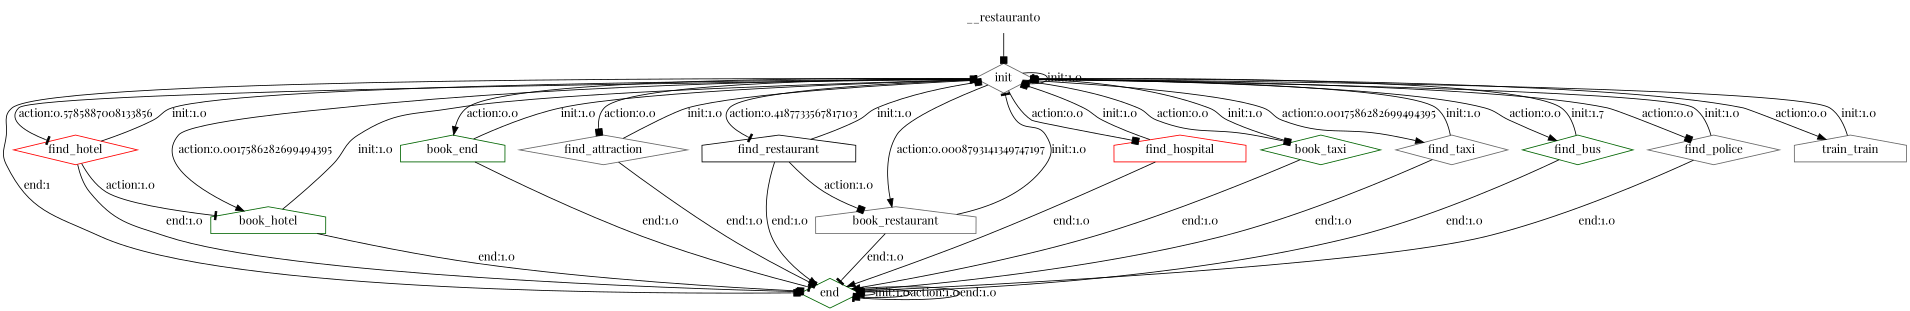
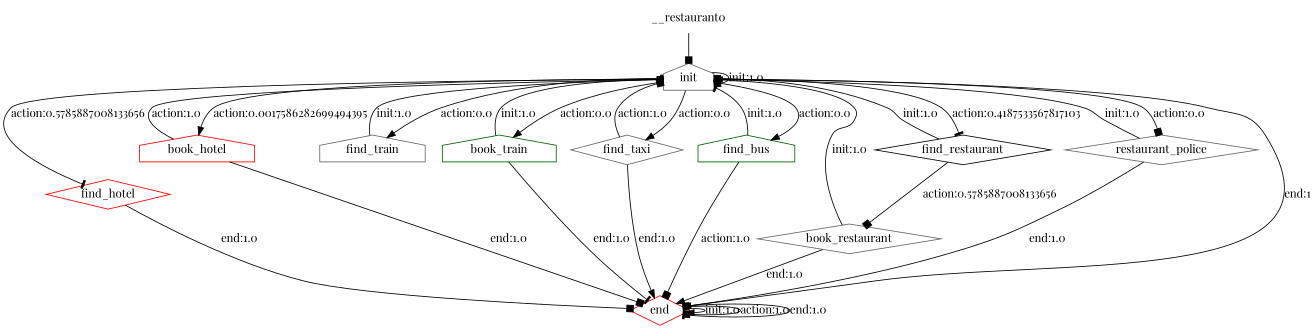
  digraph {
    fontname="Playfair Display"
    node [color=gray40 fontname="Playfair Display" shape=diamond]
    edge [arrowhead=box fontname="Playfair Display"]
-   n1 [label=init]
+   n1 [label=init shape=house]
    n2 [color=red label=find_hotel]
-   n3 [color=darkgreen label=book_hotel shape=house]
-   n4 [label=train_train shape=house]
-   n5 [color=darkgreen label=book_end shape=house]
-   n6 [label=find_attraction]
-   n7 [color=black label=find_restaurant shape=house]
-   n8 [label=book_restaurant shape=house]
-   n9 [color=red label=find_hospital shape=house]
-   n10 [color=darkgreen label=book_taxi]
+   n3 [color=red label=book_hotel shape=house]
+   n4 [label=find_train shape=house]
+   n5 [color=darkgreen label=book_train shape=house]
+   n7 [color=black label=find_restaurant]
+   n8 [label=book_restaurant]
    n11 [label=find_taxi]
-   n12 [color=darkgreen label=find_bus]
-   n13 [label=find_police]
-   n14 [color=darkgreen label=end]
+   n12 [color=darkgreen label=find_bus shape=house]
+   n13 [label=restaurant_police]
+   n14 [color=red label=end]
    n15 [label=__restaurant0 shape=none]
    n1 -> n1 [label="init:1.0"]
-   n1 -> n2 [arrowhead=tee label="action:0.5785887008133856"]
+   n1 -> n2 [arrowhead=tee label="action:0.5785887008133656"]
    n1 -> n3 [arrowhead=normal label="action:0.0017586282699494395"]
    n1 -> n4 [arrowhead=normal label="action:0.0"]
    n1 -> n5 [arrowhead=normal label="action:0.0"]
-   n1 -> n6 [label="action:0.0"]
-   n1 -> n7 [arrowhead=tee label="action:0.4187733567817103"]
-   n1 -> n8 [arrowhead=normal label="action:0.0008793141349747197"]
-   n1 -> n9 [label="action:0.0"]
-   n1 -> n10 [label="action:0.0"]
-   n1 -> n11 [arrowhead=normal label="action:0.0017586282699494395"]
+   n1 -> n7 [arrowhead=tee label="action:0.4187533567817103"]
+   n1 -> n11 [arrowhead=normal label="action:0.0"]
    n1 -> n12 [arrowhead=normal label="action:0.0"]
    n1 -> n13 [label="action:0.0"]
-   n1 -> n14 [label="end:1"]
-   n2 -> n1 [label="init:1.0"]
-   n2 -> n3 [arrowhead=tee label="action:1.0"]
+   n1 -> n14 [arrowhead=normal label="end:1"]
    n2 -> n14 [label="end:1.0"]
-   n3 -> n1 [arrowhead=tee label="init:1.0"]
+   n3 -> n1 [arrowhead=tee label="action:1.0"]
    n3 -> n14 [label="end:1.0"]
    n4 -> n1 [label="init:1.0"]
    n5 -> n1 [arrowhead=tee label="init:1.0"]
    n5 -> n14 [arrowhead=tee label="end:1.0"]
-   n6 -> n1 [arrowhead=normal label="init:1.0"]
-   n6 -> n14 [label="end:1.0"]
    n7 -> n1 [label="init:1.0"]
-   n7 -> n8 [label="action:1.0"]
-   n7 -> n14 [arrowhead=normal label="end:1.0"]
+   n7 -> n8 [label="action:0.5785887008133656"]
    n8 -> n1 [arrowhead=tee label="init:1.0"]
-   n8 -> n14 [arrowhead=tee label="end:1.0"]
-   n9 -> n1 [label="init:1.0"]
-   n9 -> n14 [arrowhead=normal label="end:1.0"]
-   n10 -> n1 [label="init:1.0"]
-   n10 -> n14 [arrowhead=normal label="end:1.0"]
-   n11 -> n1 [label="init:1.0"]
+   n8 -> n14 [arrowhead=normal label="end:1.0"]
+   n11 -> n1 [label="action:1.0"]
    n11 -> n14 [arrowhead=normal label="end:1.0"]
-   n12 -> n1 [arrowhead=tee label="init:1.7"]
-   n12 -> n14 [label="end:1.0"]
+   n12 -> n1 [arrowhead=tee label="init:1.0"]
+   n12 -> n14 [label="action:1.0"]
    n13 -> n1 [arrowhead=normal label="init:1.0"]
    n13 -> n14 [label="end:1.0"]
    n14 -> n14 [arrowhead=normal label="init:1.0"]
    n14 -> n14 [label="action:1.0"]
    n14 -> n14 [arrowhead=tee label="end:1.0"]
    n15 -> n1
  }
